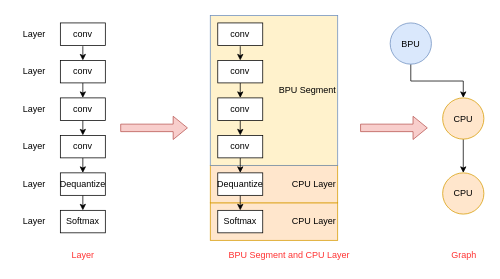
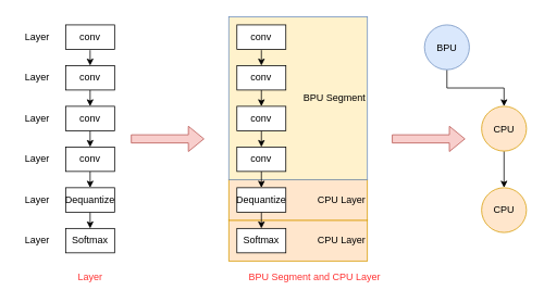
  <mxCell id="0" />
  <mxCell id="1" parent="0" />
  <mxCell id="2" value="CPU Layer" style="rounded=0;whiteSpace=wrap;html=1;align=right;fillColor=#ffe6cc;strokeColor=#d79b00;" vertex="1" parent="1"><mxGeometry x="280" y="270" width="170" height="50" as="geometry" /></mxCell>
  <mxCell id="3" value="CPU Layer" style="rounded=0;whiteSpace=wrap;html=1;align=right;fillColor=#ffe6cc;strokeColor=#d79b00;" vertex="1" parent="1"><mxGeometry x="280" y="220" width="170" height="50" as="geometry" /></mxCell>
  <mxCell id="4" value="&amp;nbsp; &amp;nbsp; &amp;nbsp; &amp;nbsp; &amp;nbsp; &amp;nbsp; &amp;nbsp; &amp;nbsp; &amp;nbsp; &amp;nbsp; &amp;nbsp;BPU Segment" style="rounded=0;whiteSpace=wrap;html=1;fillColor=#fff2cc;strokeColor=#6c8ebf;align=right;" vertex="1" parent="1"><mxGeometry x="280" y="20" width="170" height="200" as="geometry" /></mxCell>
  <mxCell id="5" style="edgeStyle=orthogonalEdgeStyle;rounded=0;orthogonalLoop=1;jettySize=auto;html=1;exitX=0.5;exitY=1;exitDx=0;exitDy=0;entryX=0.5;entryY=0;entryDx=0;entryDy=0;" edge="1" parent="1" target="8"><mxGeometry relative="1" as="geometry"><mxPoint x="110" y="61" as="sourcePoint" /></mxGeometry></mxCell>
  <mxCell id="6" value="conv" style="rounded=0;whiteSpace=wrap;html=1;" vertex="1" parent="1"><mxGeometry x="80" y="30" width="60" height="30" as="geometry" /></mxCell>
  <mxCell id="7" style="edgeStyle=orthogonalEdgeStyle;rounded=0;orthogonalLoop=1;jettySize=auto;html=1;exitX=0.5;exitY=1;exitDx=0;exitDy=0;entryX=0.5;entryY=0;entryDx=0;entryDy=0;" edge="1" parent="1" source="8" target="10"><mxGeometry relative="1" as="geometry" /></mxCell>
  <mxCell id="8" value="conv" style="rounded=0;whiteSpace=wrap;html=1;" vertex="1" parent="1"><mxGeometry x="80" y="80" width="60" height="30" as="geometry" /></mxCell>
  <mxCell id="9" style="edgeStyle=orthogonalEdgeStyle;rounded=0;orthogonalLoop=1;jettySize=auto;html=1;exitX=0.5;exitY=1;exitDx=0;exitDy=0;entryX=0.5;entryY=0;entryDx=0;entryDy=0;" edge="1" parent="1" source="10" target="12"><mxGeometry relative="1" as="geometry" /></mxCell>
  <mxCell id="10" value="conv" style="rounded=0;whiteSpace=wrap;html=1;" vertex="1" parent="1"><mxGeometry x="80" y="130" width="60" height="30" as="geometry" /></mxCell>
  <mxCell id="11" style="edgeStyle=orthogonalEdgeStyle;rounded=0;orthogonalLoop=1;jettySize=auto;html=1;exitX=0.5;exitY=1;exitDx=0;exitDy=0;entryX=0.5;entryY=0;entryDx=0;entryDy=0;" edge="1" parent="1" source="12" target="14"><mxGeometry relative="1" as="geometry" /></mxCell>
  <mxCell id="12" value="conv" style="rounded=0;whiteSpace=wrap;html=1;" vertex="1" parent="1"><mxGeometry x="80" y="180" width="60" height="30" as="geometry" /></mxCell>
  <mxCell id="13" style="edgeStyle=orthogonalEdgeStyle;rounded=0;orthogonalLoop=1;jettySize=auto;html=1;exitX=0.5;exitY=1;exitDx=0;exitDy=0;entryX=0.5;entryY=0;entryDx=0;entryDy=0;" edge="1" parent="1" source="14" target="15"><mxGeometry relative="1" as="geometry" /></mxCell>
  <mxCell id="14" value="Dequantize" style="rounded=0;whiteSpace=wrap;html=1;" vertex="1" parent="1"><mxGeometry x="80" y="230" width="60" height="30" as="geometry" /></mxCell>
  <mxCell id="15" value="Softmax" style="rounded=0;whiteSpace=wrap;html=1;" vertex="1" parent="1"><mxGeometry x="80" y="280" width="60" height="30" as="geometry" /></mxCell>
  <mxCell id="16" style="edgeStyle=orthogonalEdgeStyle;rounded=0;orthogonalLoop=1;jettySize=auto;html=1;exitX=0.5;exitY=1;exitDx=0;exitDy=0;entryX=0.5;entryY=0;entryDx=0;entryDy=0;" edge="1" target="19" parent="1"><mxGeometry relative="1" as="geometry"><mxPoint x="320" y="61" as="sourcePoint" /></mxGeometry></mxCell>
  <mxCell id="17" value="conv" style="rounded=0;whiteSpace=wrap;html=1;" vertex="1" parent="1"><mxGeometry x="290" y="30" width="60" height="30" as="geometry" /></mxCell>
  <mxCell id="18" style="edgeStyle=orthogonalEdgeStyle;rounded=0;orthogonalLoop=1;jettySize=auto;html=1;exitX=0.5;exitY=1;exitDx=0;exitDy=0;entryX=0.5;entryY=0;entryDx=0;entryDy=0;" edge="1" source="19" target="21" parent="1"><mxGeometry relative="1" as="geometry" /></mxCell>
  <mxCell id="19" value="conv" style="rounded=0;whiteSpace=wrap;html=1;" vertex="1" parent="1"><mxGeometry x="290" y="80" width="60" height="30" as="geometry" /></mxCell>
  <mxCell id="20" style="edgeStyle=orthogonalEdgeStyle;rounded=0;orthogonalLoop=1;jettySize=auto;html=1;exitX=0.5;exitY=1;exitDx=0;exitDy=0;entryX=0.5;entryY=0;entryDx=0;entryDy=0;" edge="1" source="21" target="23" parent="1"><mxGeometry relative="1" as="geometry" /></mxCell>
  <mxCell id="21" value="conv" style="rounded=0;whiteSpace=wrap;html=1;" vertex="1" parent="1"><mxGeometry x="290" y="130" width="60" height="30" as="geometry" /></mxCell>
  <mxCell id="22" style="edgeStyle=orthogonalEdgeStyle;rounded=0;orthogonalLoop=1;jettySize=auto;html=1;exitX=0.5;exitY=1;exitDx=0;exitDy=0;entryX=0.5;entryY=0;entryDx=0;entryDy=0;" edge="1" source="23" target="25" parent="1"><mxGeometry relative="1" as="geometry" /></mxCell>
  <mxCell id="23" value="conv" style="rounded=0;whiteSpace=wrap;html=1;" vertex="1" parent="1"><mxGeometry x="290" y="180" width="60" height="30" as="geometry" /></mxCell>
  <mxCell id="24" style="edgeStyle=orthogonalEdgeStyle;rounded=0;orthogonalLoop=1;jettySize=auto;html=1;exitX=0.5;exitY=1;exitDx=0;exitDy=0;entryX=0.5;entryY=0;entryDx=0;entryDy=0;" edge="1" source="25" target="26" parent="1"><mxGeometry relative="1" as="geometry" /></mxCell>
  <mxCell id="25" value="Dequantize" style="rounded=0;whiteSpace=wrap;html=1;" vertex="1" parent="1"><mxGeometry x="290" y="230" width="60" height="30" as="geometry" /></mxCell>
  <mxCell id="26" value="Softmax" style="rounded=0;whiteSpace=wrap;html=1;" vertex="1" parent="1"><mxGeometry x="290" y="280" width="60" height="30" as="geometry" /></mxCell>
  <mxCell id="27" value="" style="shape=flexArrow;endArrow=classic;html=1;fillColor=#f8cecc;strokeColor=#b85450;" edge="1" parent="1"><mxGeometry width="50" height="50" relative="1" as="geometry"><mxPoint x="160" y="170" as="sourcePoint" /><mxPoint x="250" y="170" as="targetPoint" /></mxGeometry></mxCell>
  <mxCell id="28" value="Layer" style="text;html=1;align=center;verticalAlign=middle;resizable=0;points=[];autosize=1;" vertex="1" parent="1"><mxGeometry x="20" y="35" width="50" height="20" as="geometry" /></mxCell>
  <mxCell id="29" value="Layer" style="text;html=1;align=center;verticalAlign=middle;resizable=0;points=[];autosize=1;" vertex="1" parent="1"><mxGeometry x="20" y="85" width="50" height="20" as="geometry" /></mxCell>
  <mxCell id="30" value="Layer" style="text;html=1;align=center;verticalAlign=middle;resizable=0;points=[];autosize=1;" vertex="1" parent="1"><mxGeometry x="20" y="135" width="50" height="20" as="geometry" /></mxCell>
  <mxCell id="31" value="Layer" style="text;html=1;align=center;verticalAlign=middle;resizable=0;points=[];autosize=1;" vertex="1" parent="1"><mxGeometry x="20" y="185" width="50" height="20" as="geometry" /></mxCell>
  <mxCell id="32" value="Layer" style="text;html=1;align=center;verticalAlign=middle;resizable=0;points=[];autosize=1;" vertex="1" parent="1"><mxGeometry x="20" y="235" width="50" height="20" as="geometry" /></mxCell>
  <mxCell id="33" value="Layer" style="text;html=1;align=center;verticalAlign=middle;resizable=0;points=[];autosize=1;" vertex="1" parent="1"><mxGeometry x="20" y="285" width="50" height="20" as="geometry" /></mxCell>
  <mxCell id="34" style="edgeStyle=orthogonalEdgeStyle;rounded=0;orthogonalLoop=1;jettySize=auto;html=1;exitX=0.5;exitY=1;exitDx=0;exitDy=0;entryX=0.5;entryY=0;entryDx=0;entryDy=0;strokeColor=#000000;fillColor=none;" edge="1" parent="1" source="35" target="38"><mxGeometry relative="1" as="geometry" /></mxCell>
  <mxCell id="35" value="CPU" style="ellipse;whiteSpace=wrap;html=1;aspect=fixed;fillColor=#ffe6cc;strokeColor=#d79b00;" vertex="1" parent="1"><mxGeometry x="590" y="130" width="55" height="55" as="geometry" /></mxCell>
  <mxCell id="36" style="edgeStyle=orthogonalEdgeStyle;rounded=0;orthogonalLoop=1;jettySize=auto;html=1;exitX=0.5;exitY=1;exitDx=0;exitDy=0;entryX=0.5;entryY=0;entryDx=0;entryDy=0;strokeColor=#000000;fillColor=none;" edge="1" parent="1" source="37" target="35"><mxGeometry relative="1" as="geometry" /></mxCell>
  <mxCell id="37" value="BPU" style="ellipse;whiteSpace=wrap;html=1;aspect=fixed;fillColor=#dae8fc;strokeColor=#6c8ebf;" vertex="1" parent="1"><mxGeometry x="520" y="30" width="55" height="55" as="geometry" /></mxCell>
  <mxCell id="38" value="CPU" style="ellipse;whiteSpace=wrap;html=1;aspect=fixed;fillColor=#ffe6cc;strokeColor=#d79b00;" vertex="1" parent="1"><mxGeometry x="590" y="230" width="55" height="55" as="geometry" /></mxCell>
  <mxCell id="39" value="" style="shape=flexArrow;endArrow=classic;html=1;fillColor=#f8cecc;strokeColor=#b85450;" edge="1" parent="1"><mxGeometry width="50" height="50" relative="1" as="geometry"><mxPoint x="480" y="170" as="sourcePoint" /><mxPoint x="570" y="170" as="targetPoint" /></mxGeometry></mxCell>
  <mxCell id="40" value="&lt;font color=&quot;#ff3333&quot;&gt;Layer&lt;/font&gt;" style="text;html=1;align=center;verticalAlign=middle;resizable=0;points=[];autosize=1;" vertex="1" parent="1"><mxGeometry x="85" y="330" width="50" height="20" as="geometry" /></mxCell>
  <mxCell id="41" value="&lt;font color=&quot;#ff3333&quot;&gt;BPU Segment and CPU Layer&lt;/font&gt;" style="text;html=1;align=center;verticalAlign=middle;resizable=0;points=[];autosize=1;" vertex="1" parent="1"><mxGeometry x="295" y="330" width="180" height="20" as="geometry" /></mxCell>
- <mxCell id="42" value="&lt;font color=&quot;#ff3333&quot;&gt;Graph&lt;/font&gt;" style="text;html=1;align=center;verticalAlign=middle;resizable=0;points=[];autosize=1;" vertex="1" parent="1"><mxGeometry x="592.5" y="330" width="50" height="20" as="geometry" /></mxCell>
